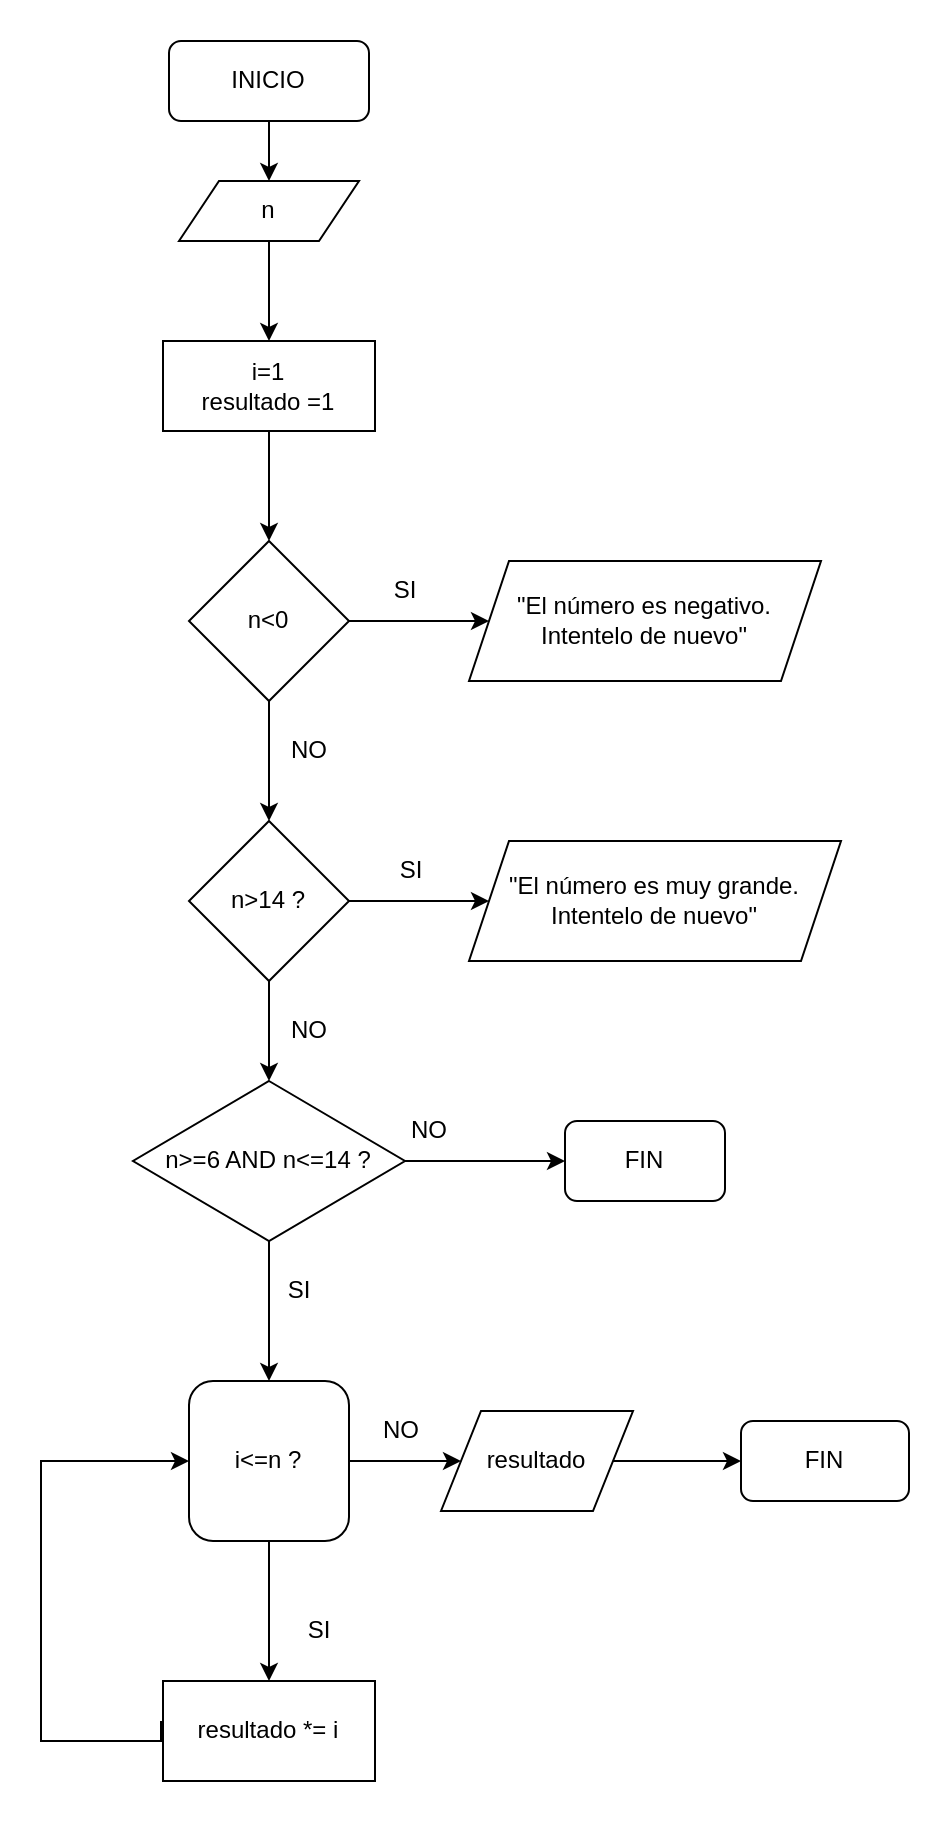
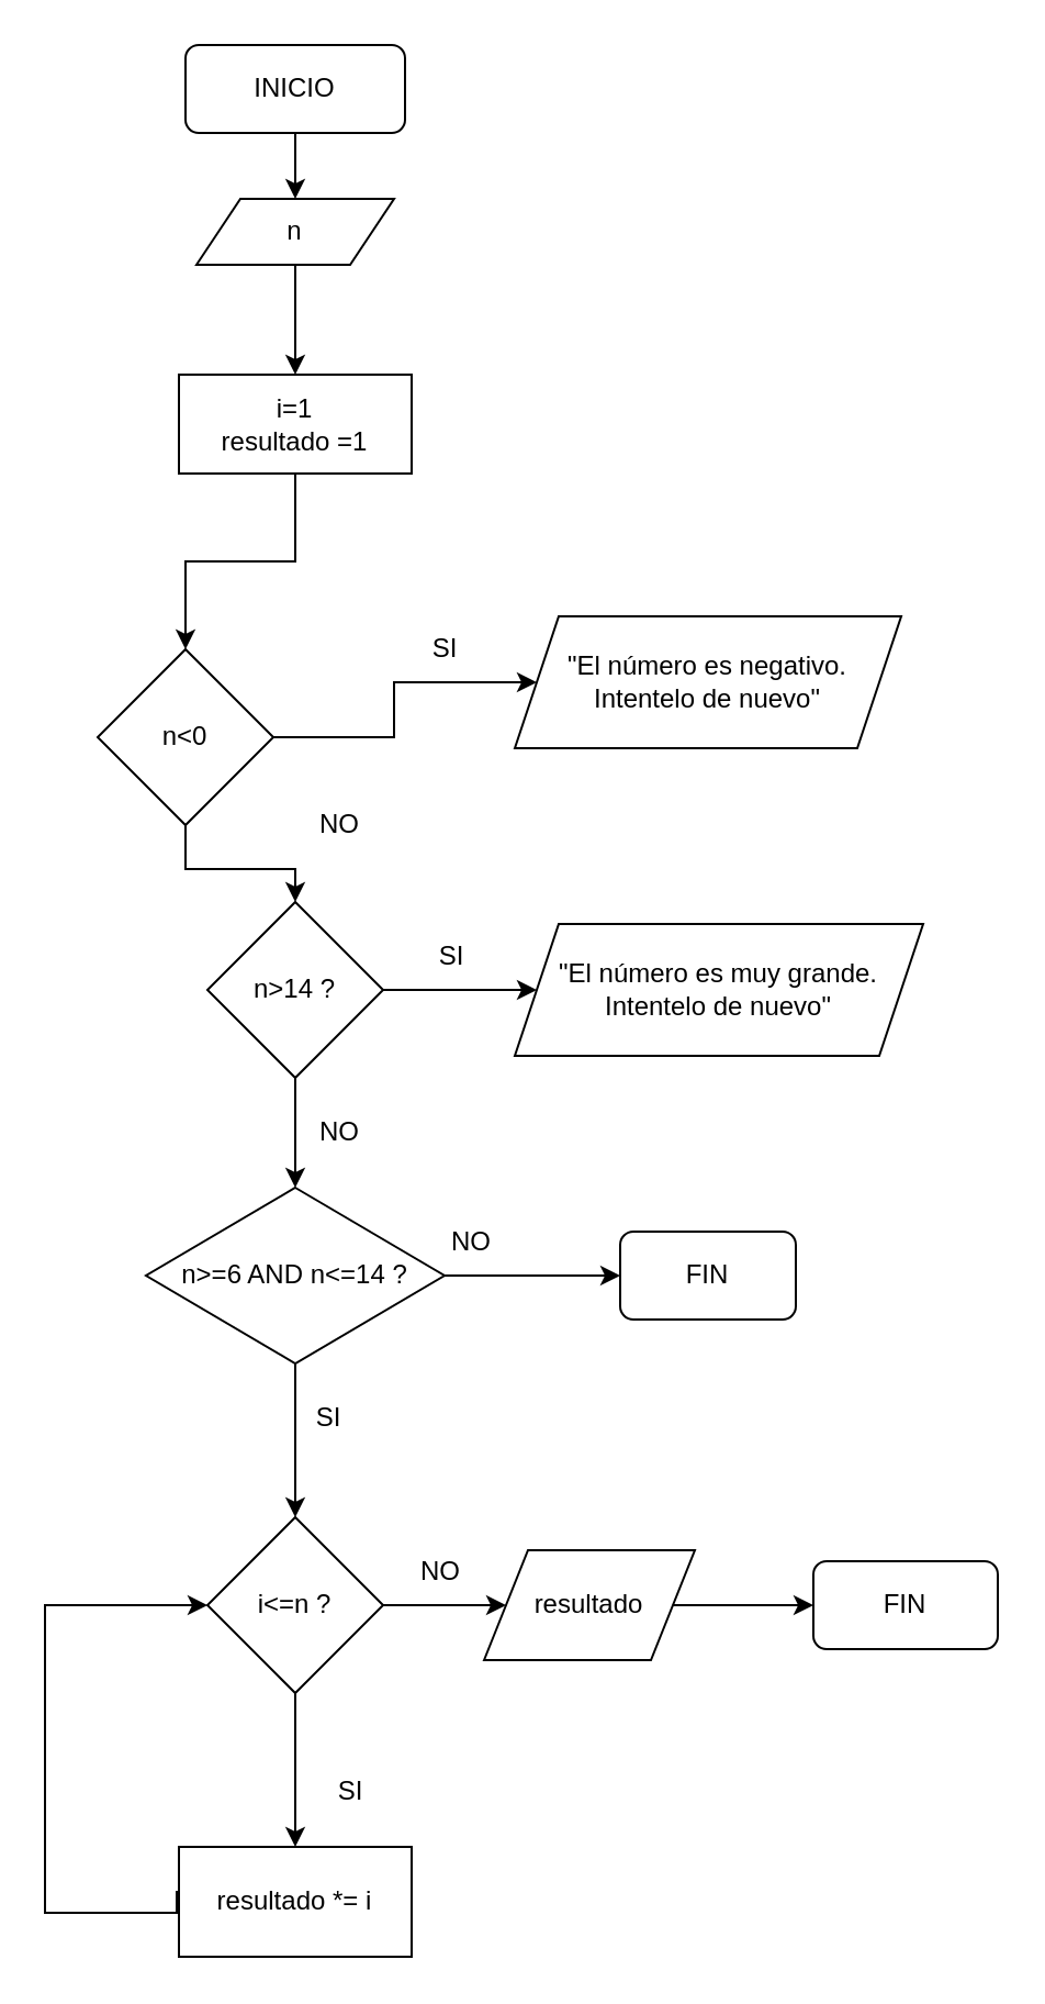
  <mxCell id="0" />
  <mxCell id="1" parent="0" />
  <mxCell id="2" value="" style="edgeStyle=orthogonalEdgeStyle;rounded=0;orthogonalLoop=1;jettySize=auto;html=1;" edge="1" parent="1" source="3" target="5"><mxGeometry relative="1" as="geometry" /></mxCell>
  <mxCell id="3" value="INICIO" style="rounded=1;whiteSpace=wrap;html=1;" vertex="1" parent="1"><mxGeometry x="84" y="20" width="100" height="40" as="geometry" /></mxCell>
  <mxCell id="4" value="" style="edgeStyle=orthogonalEdgeStyle;rounded=0;orthogonalLoop=1;jettySize=auto;html=1;" edge="1" parent="1" source="5" target="7"><mxGeometry relative="1" as="geometry" /></mxCell>
  <mxCell id="5" value="n" style="shape=parallelogram;perimeter=parallelogramPerimeter;whiteSpace=wrap;html=1;fixedSize=1;" vertex="1" parent="1"><mxGeometry x="89" y="90" width="90" height="30" as="geometry" /></mxCell>
  <mxCell id="6" value="" style="edgeStyle=orthogonalEdgeStyle;rounded=0;orthogonalLoop=1;jettySize=auto;html=1;" edge="1" parent="1" source="7" target="10"><mxGeometry relative="1" as="geometry" /></mxCell>
  <mxCell id="7" value="i=1&lt;div&gt;resultado =1&lt;/div&gt;" style="whiteSpace=wrap;html=1;" vertex="1" parent="1"><mxGeometry x="81" y="170" width="106" height="45" as="geometry" /></mxCell>
  <mxCell id="8" value="" style="edgeStyle=orthogonalEdgeStyle;rounded=0;orthogonalLoop=1;jettySize=auto;html=1;" edge="1" parent="1" source="10" target="11"><mxGeometry relative="1" as="geometry" /></mxCell>
  <mxCell id="9" value="" style="edgeStyle=orthogonalEdgeStyle;rounded=0;orthogonalLoop=1;jettySize=auto;html=1;" edge="1" parent="1" source="10" target="14"><mxGeometry relative="1" as="geometry" /></mxCell>
- <mxCell id="10" value="n&amp;lt;0" style="rhombus;whiteSpace=wrap;html=1;" vertex="1" parent="1"><mxGeometry x="94" y="270" width="80" height="80" as="geometry" /></mxCell>
+ <mxCell id="10" value="n&amp;lt;0" style="rhombus;whiteSpace=wrap;html=1;" vertex="1" parent="1"><mxGeometry x="44" y="295" width="80" height="80" as="geometry" /></mxCell>
  <mxCell id="11" value="&quot;El número es negativo. Intentelo de nuevo&quot;" style="shape=parallelogram;perimeter=parallelogramPerimeter;whiteSpace=wrap;html=1;fixedSize=1;" vertex="1" parent="1"><mxGeometry x="234" y="280" width="176" height="60" as="geometry" /></mxCell>
  <mxCell id="12" value="" style="edgeStyle=orthogonalEdgeStyle;rounded=0;orthogonalLoop=1;jettySize=auto;html=1;" edge="1" parent="1" source="14" target="15"><mxGeometry relative="1" as="geometry" /></mxCell>
  <mxCell id="13" value="" style="edgeStyle=orthogonalEdgeStyle;rounded=0;orthogonalLoop=1;jettySize=auto;html=1;" edge="1" parent="1" source="14" target="18"><mxGeometry relative="1" as="geometry" /></mxCell>
  <mxCell id="14" value="n&amp;gt;14 ?" style="rhombus;whiteSpace=wrap;html=1;" vertex="1" parent="1"><mxGeometry x="94" y="410" width="80" height="80" as="geometry" /></mxCell>
  <mxCell id="15" value="&quot;El número es muy grande. Intentelo de nuevo&quot;" style="shape=parallelogram;perimeter=parallelogramPerimeter;whiteSpace=wrap;html=1;fixedSize=1;" vertex="1" parent="1"><mxGeometry x="234" y="420" width="186" height="60" as="geometry" /></mxCell>
  <mxCell id="16" value="" style="edgeStyle=orthogonalEdgeStyle;rounded=0;orthogonalLoop=1;jettySize=auto;html=1;" edge="1" parent="1" source="18" target="19"><mxGeometry relative="1" as="geometry" /></mxCell>
  <mxCell id="17" value="" style="edgeStyle=orthogonalEdgeStyle;rounded=0;orthogonalLoop=1;jettySize=auto;html=1;" edge="1" parent="1" source="18" target="22"><mxGeometry relative="1" as="geometry" /></mxCell>
  <mxCell id="18" value="n&amp;gt;=6 AND n&amp;lt;=14 ?" style="rhombus;whiteSpace=wrap;html=1;" vertex="1" parent="1"><mxGeometry x="66" y="540" width="136" height="80" as="geometry" /></mxCell>
  <mxCell id="19" value="FIN" style="rounded=1;whiteSpace=wrap;html=1;" vertex="1" parent="1"><mxGeometry x="282" y="560" width="80" height="40" as="geometry" /></mxCell>
  <mxCell id="20" value="" style="edgeStyle=orthogonalEdgeStyle;rounded=0;orthogonalLoop=1;jettySize=auto;html=1;" edge="1" parent="1" source="22" target="24"><mxGeometry relative="1" as="geometry" /></mxCell>
  <mxCell id="21" value="" style="edgeStyle=orthogonalEdgeStyle;rounded=0;orthogonalLoop=1;jettySize=auto;html=1;" edge="1" parent="1" source="22" target="27"><mxGeometry relative="1" as="geometry" /></mxCell>
- <mxCell id="22" value="i&amp;lt;=n ?" style="whiteSpace=wrap;html=1;rounded=1;" vertex="1" parent="1"><mxGeometry x="94" y="690" width="80" height="80" as="geometry" /></mxCell>
+ <mxCell id="22" value="i&amp;lt;=n ?" style="rhombus;whiteSpace=wrap;html=1;" vertex="1" parent="1"><mxGeometry x="94" y="690" width="80" height="80" as="geometry" /></mxCell>
  <mxCell id="23" value="" style="edgeStyle=orthogonalEdgeStyle;rounded=0;orthogonalLoop=1;jettySize=auto;html=1;" edge="1" parent="1" source="24" target="25"><mxGeometry relative="1" as="geometry" /></mxCell>
  <mxCell id="24" value="resultado" style="shape=parallelogram;perimeter=parallelogramPerimeter;whiteSpace=wrap;html=1;fixedSize=1;" vertex="1" parent="1"><mxGeometry x="220" y="705" width="96" height="50" as="geometry" /></mxCell>
  <mxCell id="25" value="FIN" style="rounded=1;whiteSpace=wrap;html=1;" vertex="1" parent="1"><mxGeometry x="370" y="710" width="84" height="40" as="geometry" /></mxCell>
  <mxCell id="26" value="" style="edgeStyle=orthogonalEdgeStyle;rounded=0;orthogonalLoop=1;jettySize=auto;html=1;entryX=0;entryY=0.5;entryDx=0;entryDy=0;" edge="1" parent="1" target="22"><mxGeometry relative="1" as="geometry"><mxPoint x="80" y="860" as="sourcePoint" /><mxPoint x="20" y="720" as="targetPoint" /><Array as="points"><mxPoint x="80" y="870" /><mxPoint x="20" y="870" /><mxPoint x="20" y="730" /></Array></mxGeometry></mxCell>
  <mxCell id="27" value="resultado *= i" style="whiteSpace=wrap;html=1;" vertex="1" parent="1"><mxGeometry x="81" y="840" width="106" height="50" as="geometry" /></mxCell>
  <mxCell id="28" value="NO" style="text;html=1;align=center;verticalAlign=middle;resizable=0;points=[];autosize=1;strokeColor=none;fillColor=none;" vertex="1" parent="1"><mxGeometry x="194" y="550" width="40" height="30" as="geometry" /></mxCell>
  <mxCell id="29" value="NO" style="text;html=1;align=center;verticalAlign=middle;resizable=0;points=[];autosize=1;strokeColor=none;fillColor=none;" vertex="1" parent="1"><mxGeometry x="134" y="500" width="40" height="30" as="geometry" /></mxCell>
  <mxCell id="30" value="NO" style="text;html=1;align=center;verticalAlign=middle;resizable=0;points=[];autosize=1;strokeColor=none;fillColor=none;" vertex="1" parent="1"><mxGeometry x="134" y="360" width="40" height="30" as="geometry" /></mxCell>
  <mxCell id="31" value="SI" style="text;html=1;align=center;verticalAlign=middle;resizable=0;points=[];autosize=1;strokeColor=none;fillColor=none;" vertex="1" parent="1"><mxGeometry x="190" y="420" width="30" height="30" as="geometry" /></mxCell>
  <mxCell id="32" value="SI" style="text;html=1;align=center;verticalAlign=middle;resizable=0;points=[];autosize=1;strokeColor=none;fillColor=none;" vertex="1" parent="1"><mxGeometry x="187" y="280" width="30" height="30" as="geometry" /></mxCell>
  <mxCell id="33" value="NO" style="text;html=1;align=center;verticalAlign=middle;resizable=0;points=[];autosize=1;strokeColor=none;fillColor=none;" vertex="1" parent="1"><mxGeometry x="180" y="700" width="40" height="30" as="geometry" /></mxCell>
  <mxCell id="34" value="SI" style="text;html=1;align=center;verticalAlign=middle;resizable=0;points=[];autosize=1;strokeColor=none;fillColor=none;" vertex="1" parent="1"><mxGeometry x="144" y="800" width="30" height="30" as="geometry" /></mxCell>
  <mxCell id="35" value="SI" style="text;html=1;align=center;verticalAlign=middle;resizable=0;points=[];autosize=1;strokeColor=none;fillColor=none;" vertex="1" parent="1"><mxGeometry x="134" y="630" width="30" height="30" as="geometry" /></mxCell>
